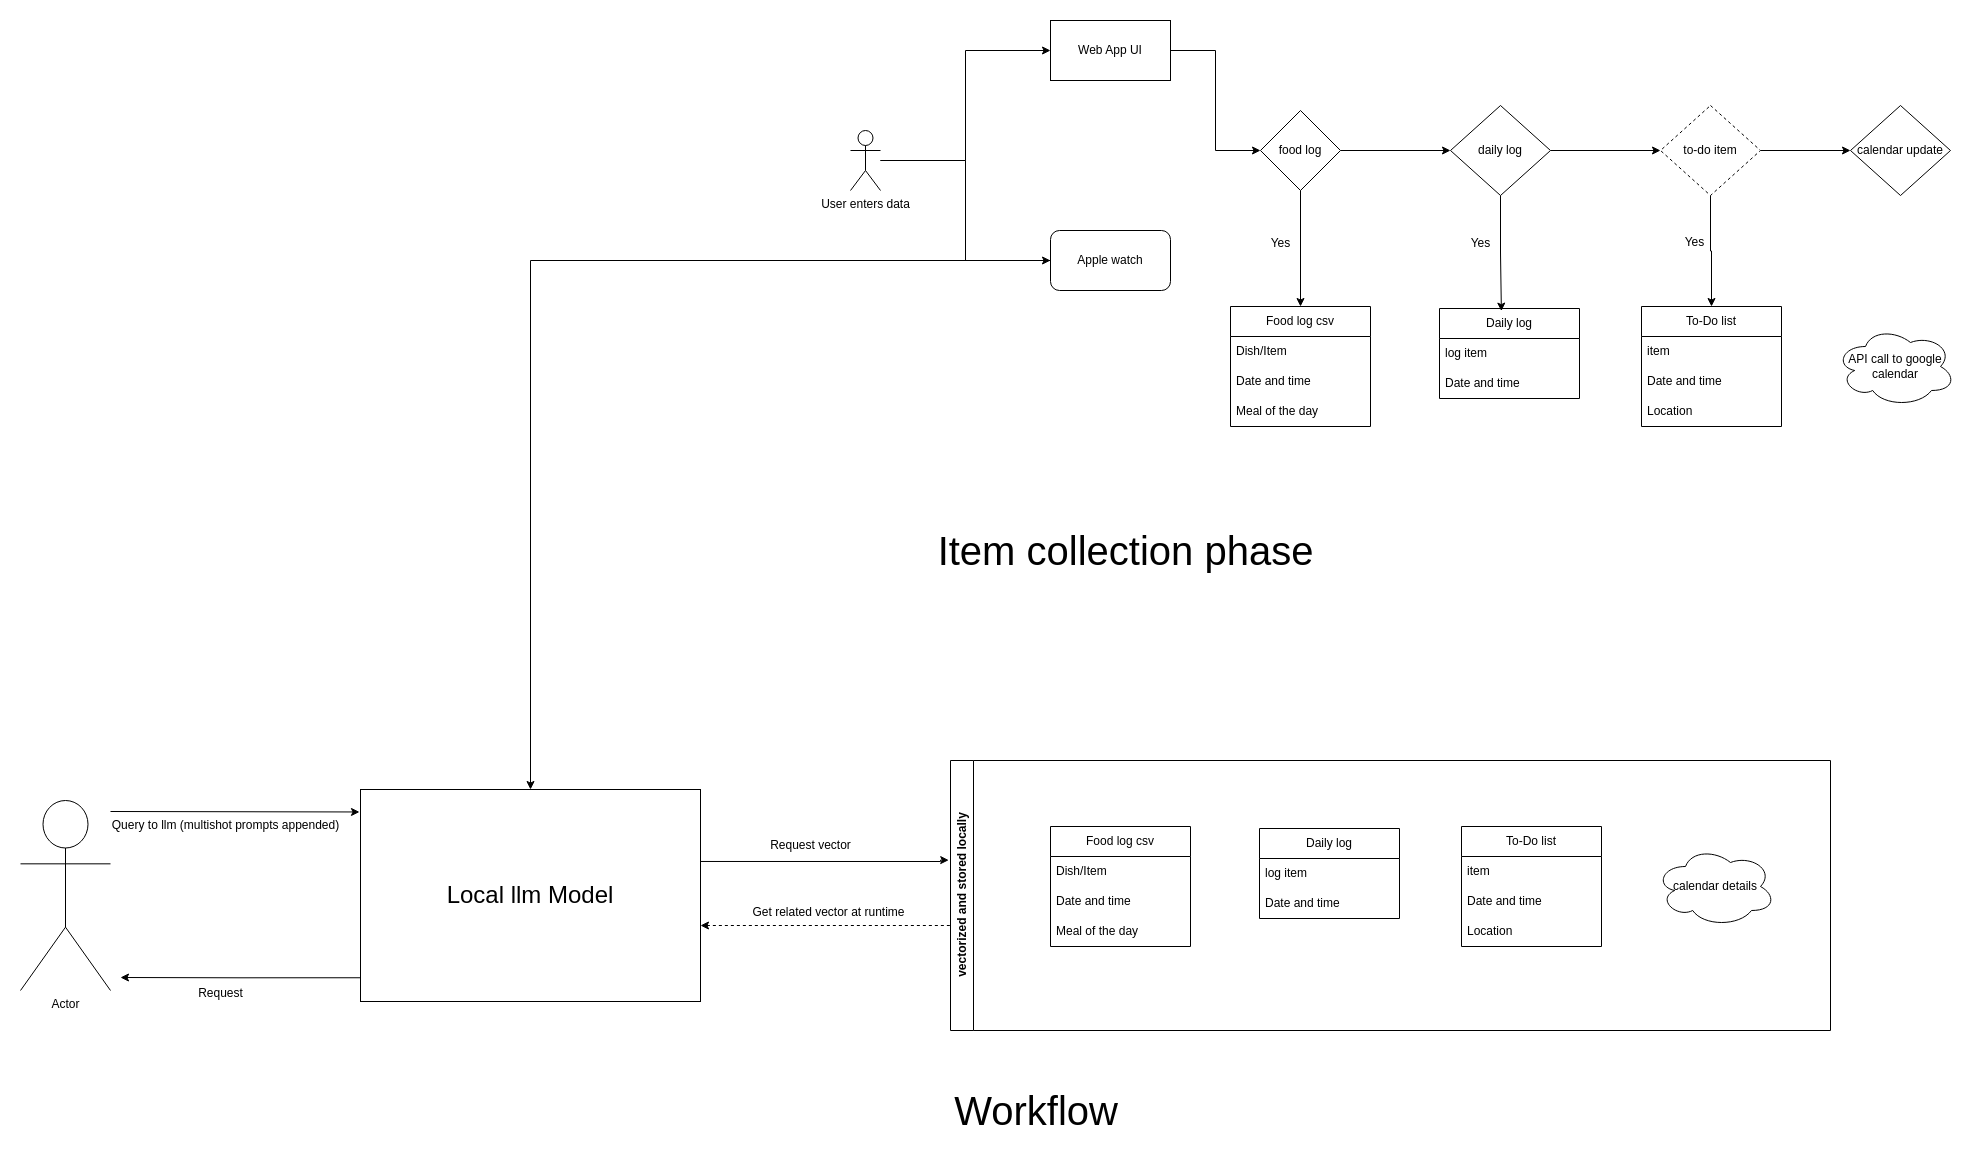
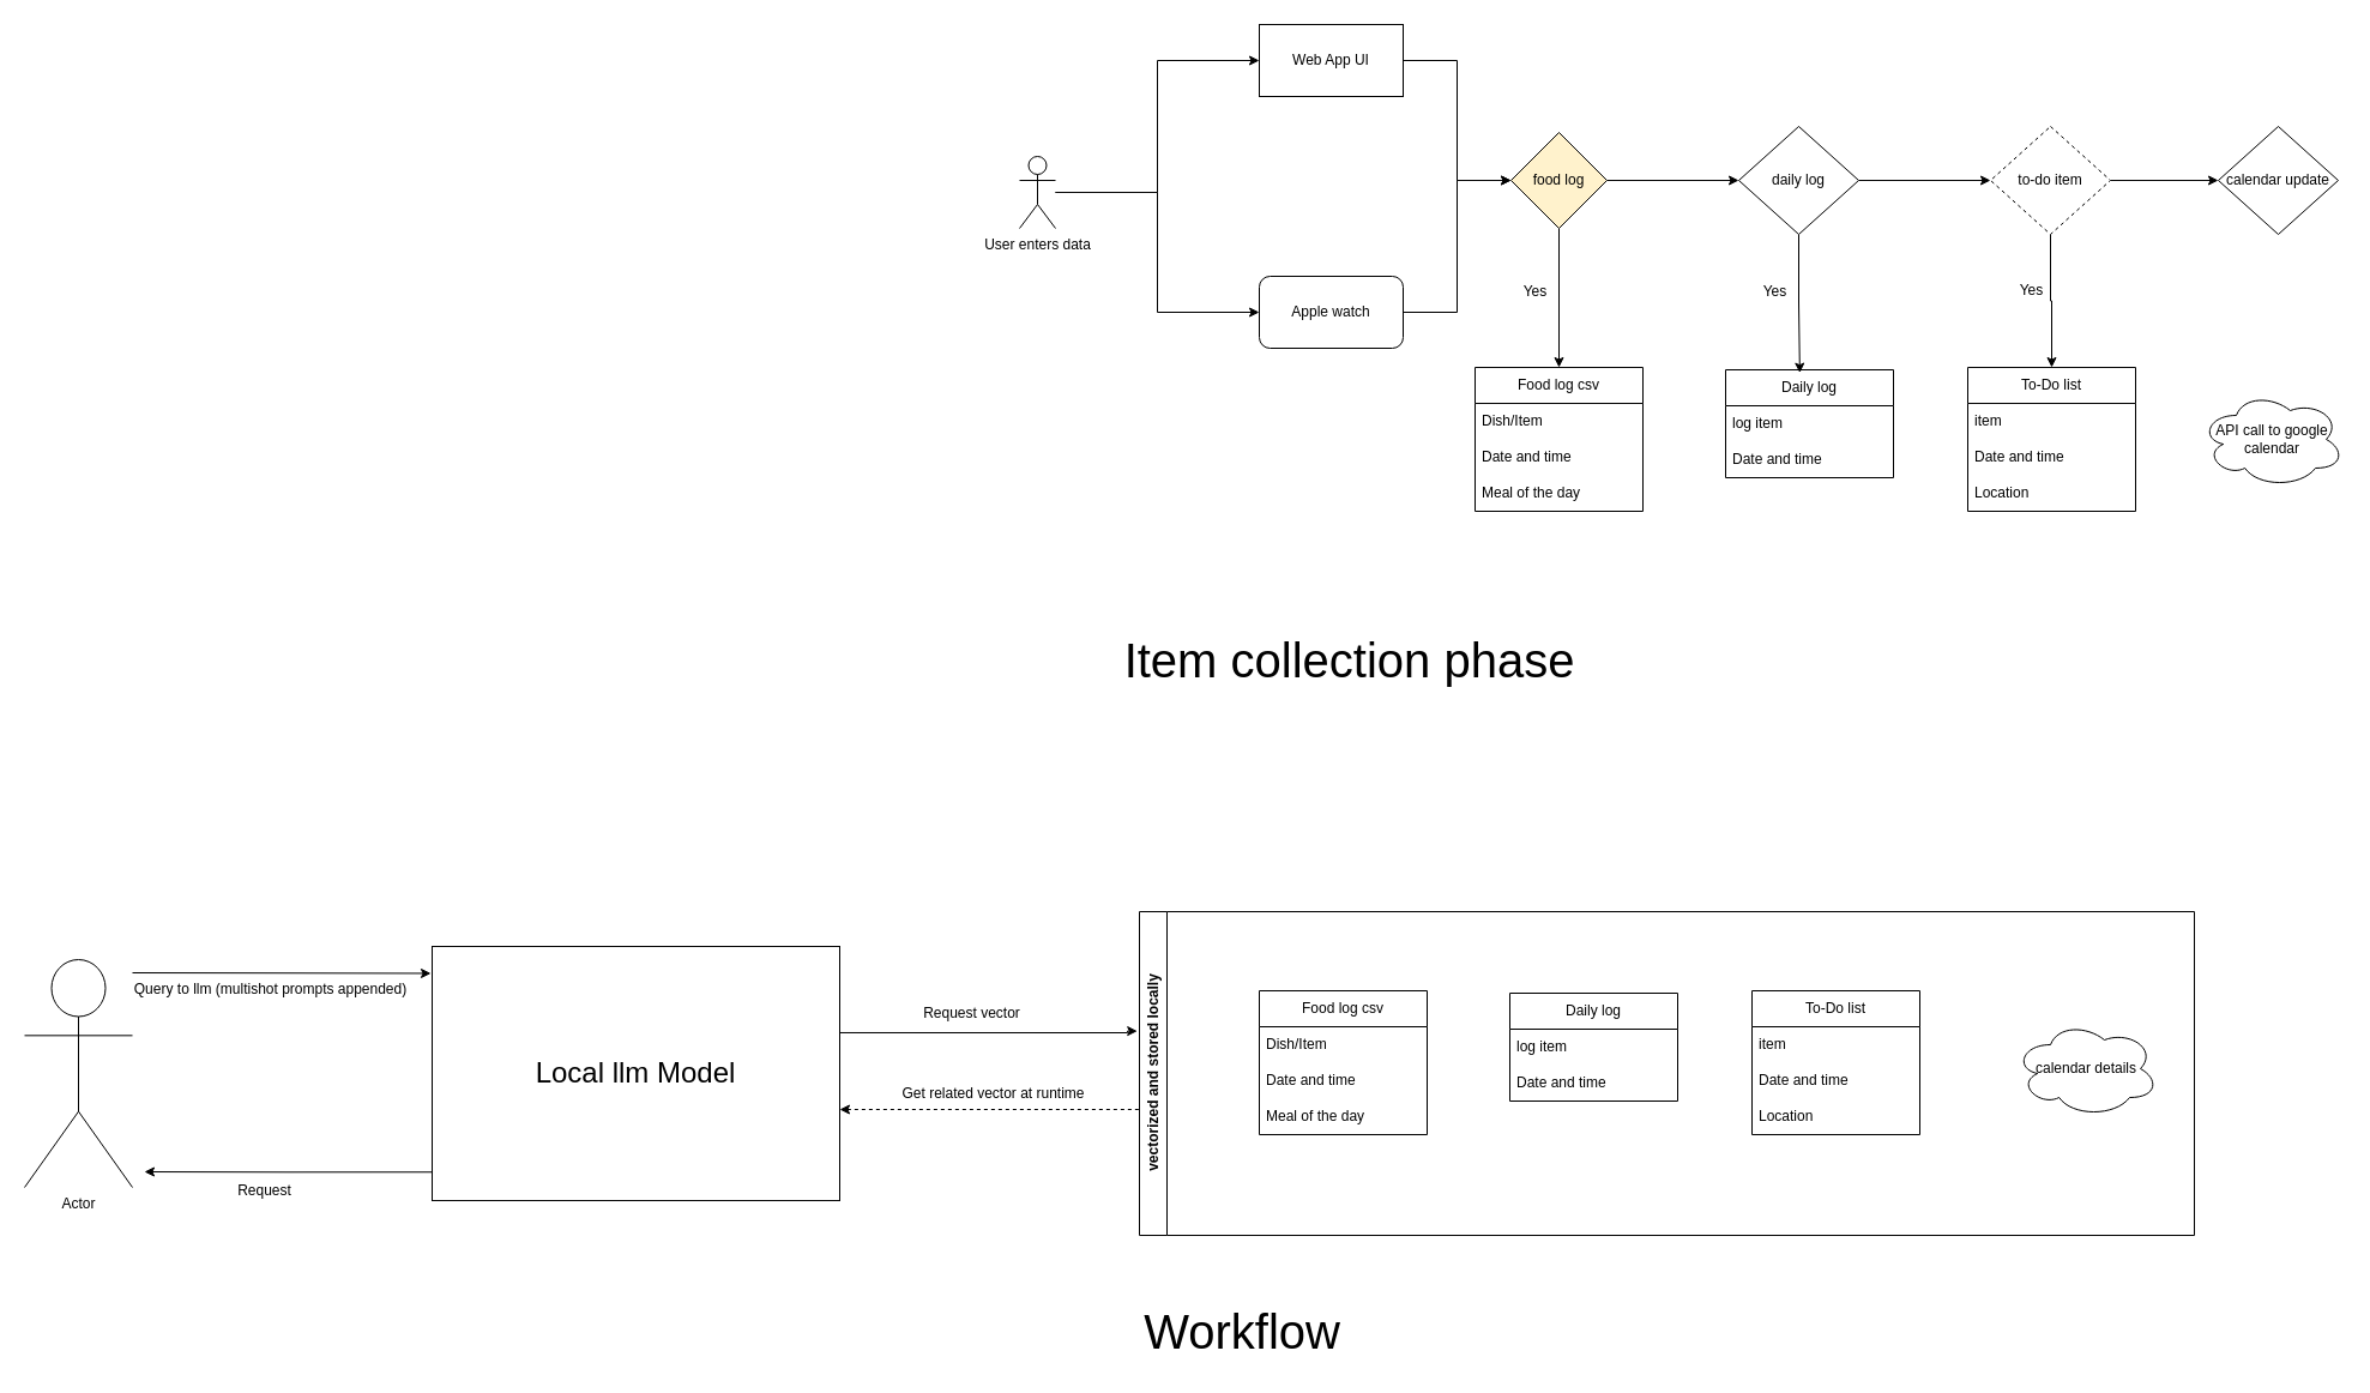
  <mxCell id="0" />
  <mxCell id="1" parent="0" />
  <mxCell id="2" style="edgeStyle=orthogonalEdgeStyle;rounded=0;orthogonalLoop=1;jettySize=auto;html=1;entryX=0;entryY=0.5;entryDx=0;entryDy=0;" edge="1" parent="1" source="3" target="22"><mxGeometry relative="1" as="geometry" /></mxCell>
  <mxCell id="3" value="Web App UI" style="whiteSpace=wrap;html=1;rounded=0;" vertex="1" parent="1"><mxGeometry x="1050" y="20" width="120" height="60" as="geometry" /></mxCell>
- <mxCell id="4" style="edgeStyle=orthogonalEdgeStyle;rounded=0;orthogonalLoop=1;jettySize=auto;html=1;" edge="1" parent="1" source="5" target="51"><mxGeometry relative="1" as="geometry" /></mxCell>
+ <mxCell id="4" style="edgeStyle=orthogonalEdgeStyle;rounded=0;orthogonalLoop=1;jettySize=auto;html=1;entryX=0;entryY=0.5;entryDx=0;entryDy=0;" edge="1" parent="1" source="5" target="22"><mxGeometry relative="1" as="geometry" /></mxCell>
  <mxCell id="5" value="Apple watch" style="rounded=1;whiteSpace=wrap;html=1;" vertex="1" parent="1"><mxGeometry x="1050" y="230" width="120" height="60" as="geometry" /></mxCell>
  <mxCell id="6" style="edgeStyle=orthogonalEdgeStyle;rounded=0;orthogonalLoop=1;jettySize=auto;html=1;entryX=0;entryY=0.5;entryDx=0;entryDy=0;" edge="1" parent="1" source="8" target="3"><mxGeometry relative="1" as="geometry" /></mxCell>
  <mxCell id="7" style="edgeStyle=orthogonalEdgeStyle;rounded=0;orthogonalLoop=1;jettySize=auto;html=1;entryX=0;entryY=0.5;entryDx=0;entryDy=0;" edge="1" parent="1" source="8" target="5"><mxGeometry relative="1" as="geometry" /></mxCell>
  <mxCell id="8" value="User enters data" style="shape=umlActor;verticalLabelPosition=bottom;verticalAlign=top;html=1;outlineConnect=0;" vertex="1" parent="1"><mxGeometry x="850" y="130" width="30" height="60" as="geometry" /></mxCell>
  <mxCell id="9" value="Food log csv" style="swimlane;fontStyle=0;childLayout=stackLayout;horizontal=1;startSize=30;horizontalStack=0;resizeParent=1;resizeParentMax=0;resizeLast=0;collapsible=1;marginBottom=0;whiteSpace=wrap;html=1;" vertex="1" parent="1"><mxGeometry x="1230" y="306" width="140" height="120" as="geometry" /></mxCell>
  <mxCell id="10" value="Dish/Item" style="text;strokeColor=none;fillColor=none;align=left;verticalAlign=middle;spacingLeft=4;spacingRight=4;overflow=hidden;points=[[0,0.5],[1,0.5]];portConstraint=eastwest;rotatable=0;whiteSpace=wrap;html=1;" vertex="1" parent="9"><mxGeometry y="30" width="140" height="30" as="geometry" /></mxCell>
  <mxCell id="11" value="Date and time" style="text;strokeColor=none;fillColor=none;align=left;verticalAlign=middle;spacingLeft=4;spacingRight=4;overflow=hidden;points=[[0,0.5],[1,0.5]];portConstraint=eastwest;rotatable=0;whiteSpace=wrap;html=1;" vertex="1" parent="9"><mxGeometry y="60" width="140" height="30" as="geometry" /></mxCell>
  <mxCell id="12" value="Meal of the day" style="text;strokeColor=none;fillColor=none;align=left;verticalAlign=middle;spacingLeft=4;spacingRight=4;overflow=hidden;points=[[0,0.5],[1,0.5]];portConstraint=eastwest;rotatable=0;whiteSpace=wrap;html=1;" vertex="1" parent="9"><mxGeometry y="90" width="140" height="30" as="geometry" /></mxCell>
  <mxCell id="13" value="Daily log" style="swimlane;fontStyle=0;childLayout=stackLayout;horizontal=1;startSize=30;horizontalStack=0;resizeParent=1;resizeParentMax=0;resizeLast=0;collapsible=1;marginBottom=0;whiteSpace=wrap;html=1;" vertex="1" parent="1"><mxGeometry x="1439" y="308" width="140" height="90" as="geometry" /></mxCell>
  <mxCell id="14" value="log item" style="text;strokeColor=none;fillColor=none;align=left;verticalAlign=middle;spacingLeft=4;spacingRight=4;overflow=hidden;points=[[0,0.5],[1,0.5]];portConstraint=eastwest;rotatable=0;whiteSpace=wrap;html=1;" vertex="1" parent="13"><mxGeometry y="30" width="140" height="30" as="geometry" /></mxCell>
  <mxCell id="15" value="Date and time" style="text;strokeColor=none;fillColor=none;align=left;verticalAlign=middle;spacingLeft=4;spacingRight=4;overflow=hidden;points=[[0,0.5],[1,0.5]];portConstraint=eastwest;rotatable=0;whiteSpace=wrap;html=1;" vertex="1" parent="13"><mxGeometry y="60" width="140" height="30" as="geometry" /></mxCell>
  <mxCell id="16" value="To-Do list" style="swimlane;fontStyle=0;childLayout=stackLayout;horizontal=1;startSize=30;horizontalStack=0;resizeParent=1;resizeParentMax=0;resizeLast=0;collapsible=1;marginBottom=0;whiteSpace=wrap;html=1;" vertex="1" parent="1"><mxGeometry x="1641" y="306" width="140" height="120" as="geometry" /></mxCell>
  <mxCell id="17" value="item" style="text;strokeColor=none;fillColor=none;align=left;verticalAlign=middle;spacingLeft=4;spacingRight=4;overflow=hidden;points=[[0,0.5],[1,0.5]];portConstraint=eastwest;rotatable=0;whiteSpace=wrap;html=1;" vertex="1" parent="16"><mxGeometry y="30" width="140" height="30" as="geometry" /></mxCell>
  <mxCell id="18" value="Date and time" style="text;strokeColor=none;fillColor=none;align=left;verticalAlign=middle;spacingLeft=4;spacingRight=4;overflow=hidden;points=[[0,0.5],[1,0.5]];portConstraint=eastwest;rotatable=0;whiteSpace=wrap;html=1;" vertex="1" parent="16"><mxGeometry y="60" width="140" height="30" as="geometry" /></mxCell>
  <mxCell id="19" value="Location" style="text;strokeColor=none;fillColor=none;align=left;verticalAlign=middle;spacingLeft=4;spacingRight=4;overflow=hidden;points=[[0,0.5],[1,0.5]];portConstraint=eastwest;rotatable=0;whiteSpace=wrap;html=1;" vertex="1" parent="16"><mxGeometry y="90" width="140" height="30" as="geometry" /></mxCell>
  <mxCell id="20" value="&lt;font style=&quot;font-size: 40px;&quot;&gt;Item collection phase&lt;/font&gt;" style="text;html=1;align=center;verticalAlign=middle;resizable=0;points=[];autosize=1;strokeColor=none;fillColor=none;" vertex="1" parent="1"><mxGeometry x="920" y="520" width="410" height="60" as="geometry" /></mxCell>
  <mxCell id="21" style="edgeStyle=orthogonalEdgeStyle;rounded=0;orthogonalLoop=1;jettySize=auto;html=1;exitX=1;exitY=0.5;exitDx=0;exitDy=0;entryX=0;entryY=0.5;entryDx=0;entryDy=0;" edge="1" parent="1" source="22" target="27"><mxGeometry relative="1" as="geometry"><mxPoint x="1410" y="250" as="targetPoint" /><Array as="points"><mxPoint x="1450" y="150" /></Array></mxGeometry></mxCell>
- <mxCell id="22" value="food log" style="rhombus;whiteSpace=wrap;html=1;" vertex="1" parent="1"><mxGeometry x="1260" y="110" width="80" height="80" as="geometry" /></mxCell>
+ <mxCell id="22" value="food log" style="rhombus;whiteSpace=wrap;html=1;fillColor=#fff2cc;" vertex="1" parent="1"><mxGeometry x="1260" y="110" width="80" height="80" as="geometry" /></mxCell>
  <mxCell id="23" style="edgeStyle=orthogonalEdgeStyle;rounded=0;orthogonalLoop=1;jettySize=auto;html=1;entryX=0.5;entryY=0;entryDx=0;entryDy=0;" edge="1" parent="1" source="22" target="9"><mxGeometry relative="1" as="geometry" /></mxCell>
  <mxCell id="24" value="Yes" style="text;html=1;align=center;verticalAlign=middle;resizable=0;points=[];autosize=1;strokeColor=none;fillColor=none;" vertex="1" parent="1"><mxGeometry x="1260" y="228" width="40" height="30" as="geometry" /></mxCell>
  <mxCell id="25" style="edgeStyle=orthogonalEdgeStyle;rounded=0;orthogonalLoop=1;jettySize=auto;html=1;entryX=0.442;entryY=0.029;entryDx=0;entryDy=0;entryPerimeter=0;" edge="1" parent="1" source="27" target="13"><mxGeometry relative="1" as="geometry" /></mxCell>
  <mxCell id="26" style="edgeStyle=orthogonalEdgeStyle;rounded=0;orthogonalLoop=1;jettySize=auto;html=1;entryX=0;entryY=0.5;entryDx=0;entryDy=0;" edge="1" parent="1" source="27" target="31"><mxGeometry relative="1" as="geometry" /></mxCell>
  <mxCell id="27" value="daily log" style="rhombus;whiteSpace=wrap;html=1;" vertex="1" parent="1"><mxGeometry x="1450" y="105" width="100" height="90" as="geometry" /></mxCell>
  <mxCell id="28" value="Yes" style="text;html=1;align=center;verticalAlign=middle;resizable=0;points=[];autosize=1;strokeColor=none;fillColor=none;" vertex="1" parent="1"><mxGeometry x="1460" y="228" width="40" height="30" as="geometry" /></mxCell>
  <mxCell id="29" style="edgeStyle=orthogonalEdgeStyle;rounded=0;orthogonalLoop=1;jettySize=auto;html=1;entryX=0.5;entryY=0;entryDx=0;entryDy=0;" edge="1" parent="1" source="31" target="16"><mxGeometry relative="1" as="geometry" /></mxCell>
  <mxCell id="30" style="edgeStyle=orthogonalEdgeStyle;rounded=0;orthogonalLoop=1;jettySize=auto;html=1;entryX=0;entryY=0.5;entryDx=0;entryDy=0;" edge="1" parent="1" source="31" target="33"><mxGeometry relative="1" as="geometry" /></mxCell>
  <mxCell id="31" value="to-do item" style="rhombus;whiteSpace=wrap;html=1;dashed=1;" vertex="1" parent="1"><mxGeometry x="1660" y="105" width="100" height="90" as="geometry" /></mxCell>
  <mxCell id="32" value="Yes" style="text;html=1;align=center;verticalAlign=middle;resizable=0;points=[];autosize=1;strokeColor=none;fillColor=none;" vertex="1" parent="1"><mxGeometry x="1674" y="227" width="40" height="30" as="geometry" /></mxCell>
  <mxCell id="33" value="calendar update" style="rhombus;whiteSpace=wrap;html=1;" vertex="1" parent="1"><mxGeometry x="1850" y="105" width="100" height="90" as="geometry" /></mxCell>
  <mxCell id="34" value="API call to google calendar" style="ellipse;shape=cloud;whiteSpace=wrap;html=1;" vertex="1" parent="1"><mxGeometry x="1835" y="326" width="120" height="80" as="geometry" /></mxCell>
  <mxCell id="35" value="Food log csv" style="swimlane;fontStyle=0;childLayout=stackLayout;horizontal=1;startSize=30;horizontalStack=0;resizeParent=1;resizeParentMax=0;resizeLast=0;collapsible=1;marginBottom=0;whiteSpace=wrap;html=1;" vertex="1" parent="1"><mxGeometry x="1050" y="826" width="140" height="120" as="geometry" /></mxCell>
  <mxCell id="36" value="Dish/Item" style="text;strokeColor=none;fillColor=none;align=left;verticalAlign=middle;spacingLeft=4;spacingRight=4;overflow=hidden;points=[[0,0.5],[1,0.5]];portConstraint=eastwest;rotatable=0;whiteSpace=wrap;html=1;" vertex="1" parent="35"><mxGeometry y="30" width="140" height="30" as="geometry" /></mxCell>
  <mxCell id="37" value="Date and time" style="text;strokeColor=none;fillColor=none;align=left;verticalAlign=middle;spacingLeft=4;spacingRight=4;overflow=hidden;points=[[0,0.5],[1,0.5]];portConstraint=eastwest;rotatable=0;whiteSpace=wrap;html=1;" vertex="1" parent="35"><mxGeometry y="60" width="140" height="30" as="geometry" /></mxCell>
  <mxCell id="38" value="Meal of the day" style="text;strokeColor=none;fillColor=none;align=left;verticalAlign=middle;spacingLeft=4;spacingRight=4;overflow=hidden;points=[[0,0.5],[1,0.5]];portConstraint=eastwest;rotatable=0;whiteSpace=wrap;html=1;" vertex="1" parent="35"><mxGeometry y="90" width="140" height="30" as="geometry" /></mxCell>
  <mxCell id="39" value="Daily log" style="swimlane;fontStyle=0;childLayout=stackLayout;horizontal=1;startSize=30;horizontalStack=0;resizeParent=1;resizeParentMax=0;resizeLast=0;collapsible=1;marginBottom=0;whiteSpace=wrap;html=1;" vertex="1" parent="1"><mxGeometry x="1259" y="828" width="140" height="90" as="geometry" /></mxCell>
  <mxCell id="40" value="log item" style="text;strokeColor=none;fillColor=none;align=left;verticalAlign=middle;spacingLeft=4;spacingRight=4;overflow=hidden;points=[[0,0.5],[1,0.5]];portConstraint=eastwest;rotatable=0;whiteSpace=wrap;html=1;" vertex="1" parent="39"><mxGeometry y="30" width="140" height="30" as="geometry" /></mxCell>
  <mxCell id="41" value="Date and time" style="text;strokeColor=none;fillColor=none;align=left;verticalAlign=middle;spacingLeft=4;spacingRight=4;overflow=hidden;points=[[0,0.5],[1,0.5]];portConstraint=eastwest;rotatable=0;whiteSpace=wrap;html=1;" vertex="1" parent="39"><mxGeometry y="60" width="140" height="30" as="geometry" /></mxCell>
  <mxCell id="42" value="To-Do list" style="swimlane;fontStyle=0;childLayout=stackLayout;horizontal=1;startSize=30;horizontalStack=0;resizeParent=1;resizeParentMax=0;resizeLast=0;collapsible=1;marginBottom=0;whiteSpace=wrap;html=1;" vertex="1" parent="1"><mxGeometry x="1461" y="826" width="140" height="120" as="geometry" /></mxCell>
  <mxCell id="43" value="item" style="text;strokeColor=none;fillColor=none;align=left;verticalAlign=middle;spacingLeft=4;spacingRight=4;overflow=hidden;points=[[0,0.5],[1,0.5]];portConstraint=eastwest;rotatable=0;whiteSpace=wrap;html=1;" vertex="1" parent="42"><mxGeometry y="30" width="140" height="30" as="geometry" /></mxCell>
  <mxCell id="44" value="Date and time" style="text;strokeColor=none;fillColor=none;align=left;verticalAlign=middle;spacingLeft=4;spacingRight=4;overflow=hidden;points=[[0,0.5],[1,0.5]];portConstraint=eastwest;rotatable=0;whiteSpace=wrap;html=1;" vertex="1" parent="42"><mxGeometry y="60" width="140" height="30" as="geometry" /></mxCell>
  <mxCell id="45" value="Location" style="text;strokeColor=none;fillColor=none;align=left;verticalAlign=middle;spacingLeft=4;spacingRight=4;overflow=hidden;points=[[0,0.5],[1,0.5]];portConstraint=eastwest;rotatable=0;whiteSpace=wrap;html=1;" vertex="1" parent="42"><mxGeometry y="90" width="140" height="30" as="geometry" /></mxCell>
- <mxCell id="46" value="calendar details" style="ellipse;shape=cloud;whiteSpace=wrap;html=1;" vertex="1" parent="1"><mxGeometry x="1655" y="846" width="120" height="80" as="geometry" /></mxCell>
+ <mxCell id="46" value="calendar details" style="ellipse;shape=cloud;whiteSpace=wrap;html=1;" vertex="1" parent="1"><mxGeometry x="1680" y="851" width="120" height="80" as="geometry" /></mxCell>
  <mxCell id="47" value="vectorized and stored locally" style="swimlane;horizontal=0;whiteSpace=wrap;html=1;" vertex="1" parent="1"><mxGeometry x="950" y="760" width="880" height="270" as="geometry" /></mxCell>
  <mxCell id="48" style="edgeStyle=orthogonalEdgeStyle;rounded=0;orthogonalLoop=1;jettySize=auto;html=1;entryX=0;entryY=0.5;entryDx=0;entryDy=0;verticalAlign=middle;startArrow=classic;startFill=1;endArrow=none;endFill=0;dashed=1;" edge="1" parent="1"><mxGeometry relative="1" as="geometry"><mxPoint x="700" y="925" as="sourcePoint" /><mxPoint x="950" y="925" as="targetPoint" /></mxGeometry></mxCell>
  <mxCell id="49" style="edgeStyle=orthogonalEdgeStyle;rounded=0;orthogonalLoop=1;jettySize=auto;html=1;exitX=0.994;exitY=0.198;exitDx=0;exitDy=0;exitPerimeter=0;entryX=-0.002;entryY=0.369;entryDx=0;entryDy=0;entryPerimeter=0;" edge="1" parent="1" target="47"><mxGeometry relative="1" as="geometry"><mxPoint x="940" y="860" as="targetPoint" /><mxPoint x="697.96" y="860.976" as="sourcePoint" /><Array as="points"><mxPoint x="940" y="861" /><mxPoint x="940" y="860" /></Array></mxGeometry></mxCell>
  <mxCell id="50" style="edgeStyle=orthogonalEdgeStyle;rounded=0;orthogonalLoop=1;jettySize=auto;html=1;exitX=0.001;exitY=0.888;exitDx=0;exitDy=0;exitPerimeter=0;" edge="1" parent="1" source="51"><mxGeometry relative="1" as="geometry"><mxPoint x="120" y="977" as="targetPoint" /></mxGeometry></mxCell>
  <mxCell id="51" value="&lt;font style=&quot;font-size: 24px;&quot;&gt;Local llm Model&lt;/font&gt;" style="rounded=0;whiteSpace=wrap;html=1;" vertex="1" parent="1"><mxGeometry x="360" y="789" width="340" height="212" as="geometry" /></mxCell>
  <mxCell id="52" style="edgeStyle=orthogonalEdgeStyle;rounded=0;orthogonalLoop=1;jettySize=auto;html=1;entryX=-0.003;entryY=0.106;entryDx=0;entryDy=0;entryPerimeter=0;" edge="1" parent="1" target="51"><mxGeometry relative="1" as="geometry"><mxPoint x="110" y="811" as="sourcePoint" /></mxGeometry></mxCell>
  <mxCell id="53" value="Actor" style="shape=umlActor;verticalLabelPosition=bottom;verticalAlign=top;html=1;outlineConnect=0;" vertex="1" parent="1"><mxGeometry x="20" y="800" width="90" height="190" as="geometry" /></mxCell>
  <mxCell id="54" value="Query to llm (multishot prompts appended)" style="text;html=1;align=center;verticalAlign=middle;resizable=0;points=[];autosize=1;strokeColor=none;fillColor=none;" vertex="1" parent="1"><mxGeometry x="100" y="810" width="250" height="30" as="geometry" /></mxCell>
  <mxCell id="55" value="Get related vector at runtime" style="text;html=1;align=center;verticalAlign=middle;resizable=0;points=[];autosize=1;strokeColor=none;fillColor=none;" vertex="1" parent="1"><mxGeometry x="738" y="897" width="180" height="30" as="geometry" /></mxCell>
  <mxCell id="56" value="&lt;font style=&quot;font-size: 40px;&quot;&gt;&amp;nbsp;Workflow&lt;/font&gt;" style="text;html=1;align=center;verticalAlign=middle;resizable=0;points=[];autosize=1;strokeColor=none;fillColor=none;" vertex="1" parent="1"><mxGeometry x="930" y="1080" width="200" height="60" as="geometry" /></mxCell>
  <mxCell id="57" value="Request vector" style="text;html=1;align=center;verticalAlign=middle;resizable=0;points=[];autosize=1;strokeColor=none;fillColor=none;" vertex="1" parent="1"><mxGeometry x="760" y="830" width="100" height="30" as="geometry" /></mxCell>
  <mxCell id="58" value="Request" style="text;html=1;align=center;verticalAlign=middle;resizable=0;points=[];autosize=1;strokeColor=none;fillColor=none;" vertex="1" parent="1"><mxGeometry x="180" y="978" width="80" height="30" as="geometry" /></mxCell>
